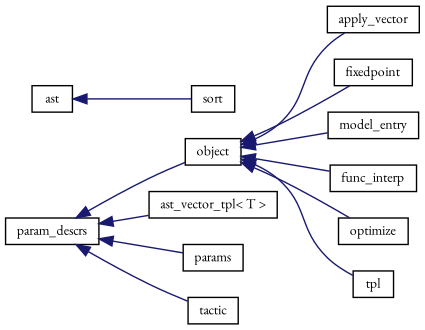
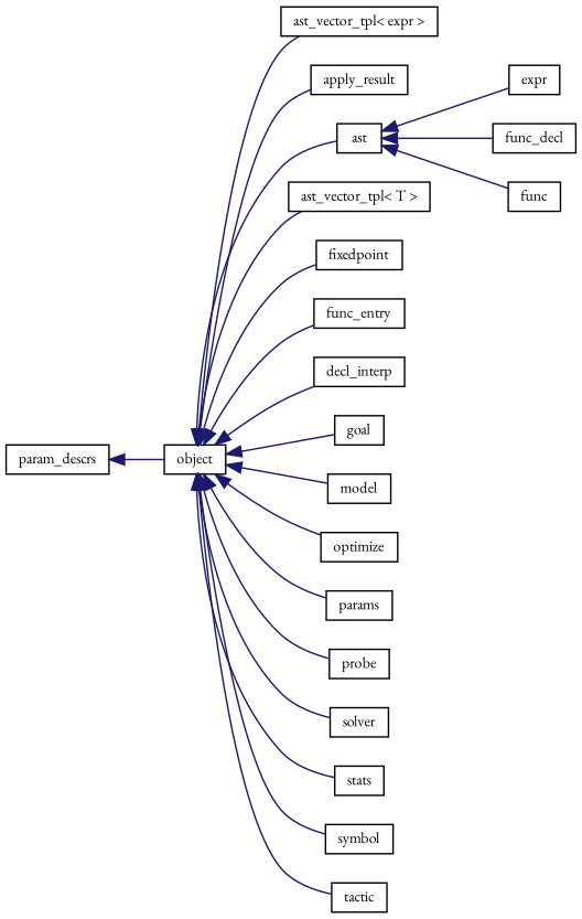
  digraph {
    fontname="EB Garamond"
    rankdir=LR
    node [color=black fillcolor=white fontname="EB Garamond" fontsize=10 shape=record style=filled]
    edge [color=midnightblue dir=back fontname="EB Garamond" fontsize=10 labelfontname=Helvetica labelfontsize=10 style=solid]
    n1 [height=0.2 label=object width=0.4]
-   n3 [height=0.2 label=apply_vector width=0.4]
+   n2 [height=0.2 label="ast_vector_tpl\< expr \>" width=0.4]
+   n3 [height=0.2 label=apply_result width=0.4]
    n4 [height=0.2 label=ast width=0.4]
    n5 [height=0.2 label="ast_vector_tpl\< T \>" width=0.4]
    n6 [height=0.2 label=fixedpoint width=0.4]
-   n7 [height=0.2 label=model_entry width=0.4]
-   n8 [height=0.2 label=func_interp width=0.4]
+   n7 [height=0.2 label=func_entry width=0.4]
+   n8 [height=0.2 label=decl_interp width=0.4]
+   n9 [height=0.2 label=goal width=0.4]
+   n10 [height=0.2 label=model width=0.4]
    n11 [height=0.2 label=optimize width=0.4]
    n12 [height=0.2 label=params width=0.4]
-   n16 [height=0.2 label=tpl width=0.4]
+   n13 [height=0.2 label=probe width=0.4]
+   n14 [height=0.2 label=solver width=0.4]
+   n15 [height=0.2 label=stats width=0.4]
+   n16 [height=0.2 label=symbol width=0.4]
    n17 [height=0.2 label=tactic width=0.4]
-   n20 [height=0.2 label=sort width=0.4]
+   n18 [height=0.2 label=expr width=0.4]
+   n19 [height=0.2 label=func_decl width=0.4]
+   n20 [height=0.2 label=func width=0.4]
    n21 [height=0.2 label=param_descrs width=0.4]
+   n1 -> n2
    n1 -> n3
-   n21 -> n5
+   n1 -> n4
+   n1 -> n5
    n1 -> n6
    n1 -> n7
    n1 -> n8
+   n1 -> n9
+   n1 -> n10
    n1 -> n11
-   n21 -> n12
+   n1 -> n12
+   n1 -> n13
+   n1 -> n14
+   n1 -> n15
    n1 -> n16
-   n21 -> n17
+   n1 -> n17
+   n4 -> n18
+   n4 -> n19
    n4 -> n20
    n21 -> n1
  }
